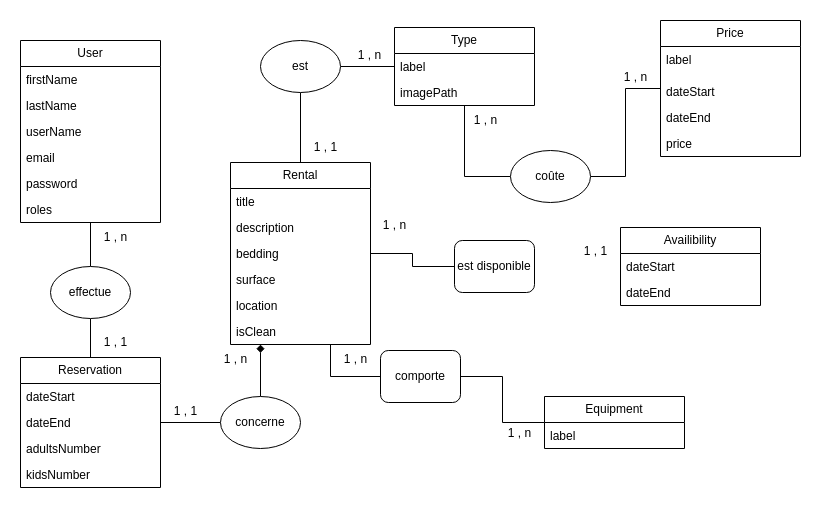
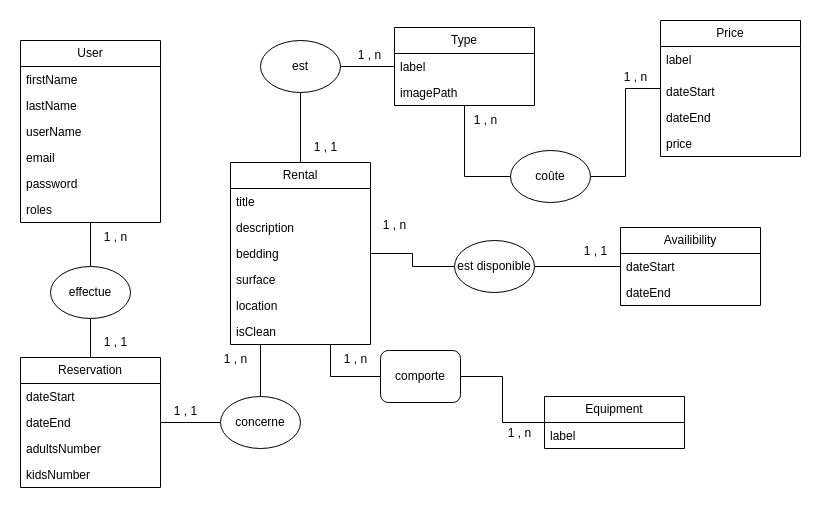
  <mxCell id="0" />
  <mxCell id="1" parent="0" />
  <mxCell id="2" style="edgeStyle=orthogonalEdgeStyle;rounded=0;orthogonalLoop=1;jettySize=auto;html=1;exitX=0.5;exitY=1;exitDx=0;exitDy=0;entryX=0.5;entryY=0;entryDx=0;entryDy=0;endArrow=none;startFill=0;" parent="1" source="3" target="40" edge="1"><mxGeometry relative="1" as="geometry" /></mxCell>
  <mxCell id="3" value="User" style="swimlane;fontStyle=0;childLayout=stackLayout;horizontal=1;startSize=26;fillColor=none;horizontalStack=0;resizeParent=1;resizeParentMax=0;resizeLast=0;collapsible=1;marginBottom=0;whiteSpace=wrap;html=1;" parent="1" vertex="1"><mxGeometry x="20" y="40" width="140" height="182" as="geometry" /></mxCell>
  <mxCell id="4" value="&lt;div&gt;firstName&lt;/div&gt;" style="text;strokeColor=none;fillColor=none;align=left;verticalAlign=top;spacingLeft=4;spacingRight=4;overflow=hidden;rotatable=0;points=[[0,0.5],[1,0.5]];portConstraint=eastwest;whiteSpace=wrap;html=1;" parent="3" vertex="1"><mxGeometry y="26" width="140" height="26" as="geometry" /></mxCell>
  <mxCell id="5" value="lastName" style="text;strokeColor=none;fillColor=none;align=left;verticalAlign=top;spacingLeft=4;spacingRight=4;overflow=hidden;rotatable=0;points=[[0,0.5],[1,0.5]];portConstraint=eastwest;whiteSpace=wrap;html=1;" parent="3" vertex="1"><mxGeometry y="52" width="140" height="26" as="geometry" /></mxCell>
  <mxCell id="6" value="userName" style="text;strokeColor=none;fillColor=none;align=left;verticalAlign=top;spacingLeft=4;spacingRight=4;overflow=hidden;rotatable=0;points=[[0,0.5],[1,0.5]];portConstraint=eastwest;whiteSpace=wrap;html=1;" parent="3" vertex="1"><mxGeometry y="78" width="140" height="26" as="geometry" /></mxCell>
  <mxCell id="7" value="&lt;div&gt;email&lt;/div&gt;" style="text;strokeColor=none;fillColor=none;align=left;verticalAlign=top;spacingLeft=4;spacingRight=4;overflow=hidden;rotatable=0;points=[[0,0.5],[1,0.5]];portConstraint=eastwest;whiteSpace=wrap;html=1;" parent="3" vertex="1"><mxGeometry y="104" width="140" height="26" as="geometry" /></mxCell>
  <mxCell id="8" value="password" style="text;strokeColor=none;fillColor=none;align=left;verticalAlign=top;spacingLeft=4;spacingRight=4;overflow=hidden;rotatable=0;points=[[0,0.5],[1,0.5]];portConstraint=eastwest;whiteSpace=wrap;html=1;" parent="3" vertex="1"><mxGeometry y="130" width="140" height="26" as="geometry" /></mxCell>
  <mxCell id="9" value="roles" style="text;strokeColor=none;fillColor=none;align=left;verticalAlign=top;spacingLeft=4;spacingRight=4;overflow=hidden;rotatable=0;points=[[0,0.5],[1,0.5]];portConstraint=eastwest;whiteSpace=wrap;html=1;" parent="3" vertex="1"><mxGeometry y="156" width="140" height="26" as="geometry" /></mxCell>
  <mxCell id="10" value="Price" style="swimlane;fontStyle=0;childLayout=stackLayout;horizontal=1;startSize=26;fillColor=none;horizontalStack=0;resizeParent=1;resizeParentMax=0;resizeLast=0;collapsible=1;marginBottom=0;whiteSpace=wrap;html=1;" parent="1" vertex="1"><mxGeometry x="660" y="20" width="140" height="136" as="geometry" /></mxCell>
  <mxCell id="11" value="label" style="text;strokeColor=none;fillColor=none;align=left;verticalAlign=top;spacingLeft=4;spacingRight=4;overflow=hidden;rotatable=0;points=[[0,0.5],[1,0.5]];portConstraint=eastwest;whiteSpace=wrap;html=1;" parent="10" vertex="1"><mxGeometry y="26" width="140" height="32" as="geometry" /></mxCell>
  <mxCell id="12" value="dateStart" style="text;strokeColor=none;fillColor=none;align=left;verticalAlign=top;spacingLeft=4;spacingRight=4;overflow=hidden;rotatable=0;points=[[0,0.5],[1,0.5]];portConstraint=eastwest;whiteSpace=wrap;html=1;" parent="10" vertex="1"><mxGeometry y="58" width="140" height="26" as="geometry" /></mxCell>
  <mxCell id="13" value="dateEnd" style="text;strokeColor=none;fillColor=none;align=left;verticalAlign=top;spacingLeft=4;spacingRight=4;overflow=hidden;rotatable=0;points=[[0,0.5],[1,0.5]];portConstraint=eastwest;whiteSpace=wrap;html=1;" parent="10" vertex="1"><mxGeometry y="84" width="140" height="26" as="geometry" /></mxCell>
  <mxCell id="14" value="price" style="text;strokeColor=none;fillColor=none;align=left;verticalAlign=top;spacingLeft=4;spacingRight=4;overflow=hidden;rotatable=0;points=[[0,0.5],[1,0.5]];portConstraint=eastwest;whiteSpace=wrap;html=1;" parent="10" vertex="1"><mxGeometry y="110" width="140" height="26" as="geometry" /></mxCell>
  <mxCell id="15" style="edgeStyle=orthogonalEdgeStyle;rounded=0;orthogonalLoop=1;jettySize=auto;html=1;entryX=0;entryY=0.5;entryDx=0;entryDy=0;endArrow=none;startFill=0;" parent="1" source="16" target="46" edge="1"><mxGeometry relative="1" as="geometry" /></mxCell>
  <mxCell id="16" value="Type" style="swimlane;fontStyle=0;childLayout=stackLayout;horizontal=1;startSize=26;fillColor=none;horizontalStack=0;resizeParent=1;resizeParentMax=0;resizeLast=0;collapsible=1;marginBottom=0;whiteSpace=wrap;html=1;" parent="1" vertex="1"><mxGeometry x="394" y="27" width="140" height="78" as="geometry" /></mxCell>
  <mxCell id="17" value="label" style="text;strokeColor=none;fillColor=none;align=left;verticalAlign=top;spacingLeft=4;spacingRight=4;overflow=hidden;rotatable=0;points=[[0,0.5],[1,0.5]];portConstraint=eastwest;whiteSpace=wrap;html=1;" parent="16" vertex="1"><mxGeometry y="26" width="140" height="26" as="geometry" /></mxCell>
  <mxCell id="18" value="&lt;div&gt;imagePath&lt;/div&gt;" style="text;strokeColor=none;fillColor=none;align=left;verticalAlign=top;spacingLeft=4;spacingRight=4;overflow=hidden;rotatable=0;points=[[0,0.5],[1,0.5]];portConstraint=eastwest;whiteSpace=wrap;html=1;" parent="16" vertex="1"><mxGeometry y="52" width="140" height="26" as="geometry" /></mxCell>
  <mxCell id="19" style="edgeStyle=orthogonalEdgeStyle;rounded=0;orthogonalLoop=1;jettySize=auto;html=1;entryX=0;entryY=0.5;entryDx=0;entryDy=0;endArrow=none;startFill=0;" parent="1" source="20" target="42" edge="1"><mxGeometry relative="1" as="geometry" /></mxCell>
  <mxCell id="20" value="Reservation" style="swimlane;fontStyle=0;childLayout=stackLayout;horizontal=1;startSize=26;fillColor=none;horizontalStack=0;resizeParent=1;resizeParentMax=0;resizeLast=0;collapsible=1;marginBottom=0;whiteSpace=wrap;html=1;" parent="1" vertex="1"><mxGeometry x="20" y="357" width="140" height="130" as="geometry" /></mxCell>
  <mxCell id="21" value="dateStart" style="text;strokeColor=none;fillColor=none;align=left;verticalAlign=top;spacingLeft=4;spacingRight=4;overflow=hidden;rotatable=0;points=[[0,0.5],[1,0.5]];portConstraint=eastwest;whiteSpace=wrap;html=1;" parent="20" vertex="1"><mxGeometry y="26" width="140" height="26" as="geometry" /></mxCell>
  <mxCell id="22" value="dateEnd" style="text;strokeColor=none;fillColor=none;align=left;verticalAlign=top;spacingLeft=4;spacingRight=4;overflow=hidden;rotatable=0;points=[[0,0.5],[1,0.5]];portConstraint=eastwest;whiteSpace=wrap;html=1;" parent="20" vertex="1"><mxGeometry y="52" width="140" height="26" as="geometry" /></mxCell>
  <mxCell id="23" value="adultsNumber" style="text;strokeColor=none;fillColor=none;align=left;verticalAlign=top;spacingLeft=4;spacingRight=4;overflow=hidden;rotatable=0;points=[[0,0.5],[1,0.5]];portConstraint=eastwest;whiteSpace=wrap;html=1;" parent="20" vertex="1"><mxGeometry y="78" width="140" height="26" as="geometry" /></mxCell>
  <mxCell id="24" value="kidsNumber" style="text;strokeColor=none;fillColor=none;align=left;verticalAlign=top;spacingLeft=4;spacingRight=4;overflow=hidden;rotatable=0;points=[[0,0.5],[1,0.5]];portConstraint=eastwest;whiteSpace=wrap;html=1;" parent="20" vertex="1"><mxGeometry y="104" width="140" height="26" as="geometry" /></mxCell>
  <mxCell id="25" style="edgeStyle=orthogonalEdgeStyle;rounded=0;orthogonalLoop=1;jettySize=auto;html=1;entryX=0.5;entryY=1;entryDx=0;entryDy=0;endArrow=none;startFill=0;" parent="1" source="27" target="44" edge="1"><mxGeometry relative="1" as="geometry" /></mxCell>
  <mxCell id="26" style="edgeStyle=orthogonalEdgeStyle;rounded=0;orthogonalLoop=1;jettySize=auto;html=1;entryX=0;entryY=0.5;entryDx=0;entryDy=0;endArrow=none;startFill=0;" parent="1" source="27" target="48" edge="1"><mxGeometry relative="1" as="geometry" /></mxCell>
  <mxCell id="27" value="Rental" style="swimlane;fontStyle=0;childLayout=stackLayout;horizontal=1;startSize=26;fillColor=none;horizontalStack=0;resizeParent=1;resizeParentMax=0;resizeLast=0;collapsible=1;marginBottom=0;whiteSpace=wrap;html=1;" parent="1" vertex="1"><mxGeometry x="230" y="162" width="140" height="182" as="geometry" /></mxCell>
  <mxCell id="28" value="title" style="text;strokeColor=none;fillColor=none;align=left;verticalAlign=top;spacingLeft=4;spacingRight=4;overflow=hidden;rotatable=0;points=[[0,0.5],[1,0.5]];portConstraint=eastwest;whiteSpace=wrap;html=1;" parent="27" vertex="1"><mxGeometry y="26" width="140" height="26" as="geometry" /></mxCell>
  <mxCell id="29" value="description" style="text;strokeColor=none;fillColor=none;align=left;verticalAlign=top;spacingLeft=4;spacingRight=4;overflow=hidden;rotatable=0;points=[[0,0.5],[1,0.5]];portConstraint=eastwest;whiteSpace=wrap;html=1;" parent="27" vertex="1"><mxGeometry y="52" width="140" height="26" as="geometry" /></mxCell>
  <mxCell id="30" value="bedding" style="text;strokeColor=none;fillColor=none;align=left;verticalAlign=top;spacingLeft=4;spacingRight=4;overflow=hidden;rotatable=0;points=[[0,0.5],[1,0.5]];portConstraint=eastwest;whiteSpace=wrap;html=1;" parent="27" vertex="1"><mxGeometry y="78" width="140" height="26" as="geometry" /></mxCell>
  <mxCell id="31" value="surface" style="text;strokeColor=none;fillColor=none;align=left;verticalAlign=top;spacingLeft=4;spacingRight=4;overflow=hidden;rotatable=0;points=[[0,0.5],[1,0.5]];portConstraint=eastwest;whiteSpace=wrap;html=1;" parent="27" vertex="1"><mxGeometry y="104" width="140" height="26" as="geometry" /></mxCell>
  <mxCell id="32" value="location" style="text;strokeColor=none;fillColor=none;align=left;verticalAlign=top;spacingLeft=4;spacingRight=4;overflow=hidden;rotatable=0;points=[[0,0.5],[1,0.5]];portConstraint=eastwest;whiteSpace=wrap;html=1;" parent="27" vertex="1"><mxGeometry y="130" width="140" height="26" as="geometry" /></mxCell>
  <mxCell id="33" value="isClean" style="text;strokeColor=none;fillColor=none;align=left;verticalAlign=top;spacingLeft=4;spacingRight=4;overflow=hidden;rotatable=0;points=[[0,0.5],[1,0.5]];portConstraint=eastwest;whiteSpace=wrap;html=1;" vertex="1" parent="27"><mxGeometry y="156" width="140" height="26" as="geometry" /></mxCell>
  <mxCell id="34" value="Availibility" style="swimlane;fontStyle=0;childLayout=stackLayout;horizontal=1;startSize=26;fillColor=none;horizontalStack=0;resizeParent=1;resizeParentMax=0;resizeLast=0;collapsible=1;marginBottom=0;whiteSpace=wrap;html=1;" parent="1" vertex="1"><mxGeometry x="620" y="227" width="140" height="78" as="geometry" /></mxCell>
  <mxCell id="35" value="dateStart" style="text;strokeColor=none;fillColor=none;align=left;verticalAlign=top;spacingLeft=4;spacingRight=4;overflow=hidden;rotatable=0;points=[[0,0.5],[1,0.5]];portConstraint=eastwest;whiteSpace=wrap;html=1;" parent="34" vertex="1"><mxGeometry y="26" width="140" height="26" as="geometry" /></mxCell>
  <mxCell id="36" value="dateEnd" style="text;strokeColor=none;fillColor=none;align=left;verticalAlign=top;spacingLeft=4;spacingRight=4;overflow=hidden;rotatable=0;points=[[0,0.5],[1,0.5]];portConstraint=eastwest;whiteSpace=wrap;html=1;" parent="34" vertex="1"><mxGeometry y="52" width="140" height="26" as="geometry" /></mxCell>
  <mxCell id="37" value="Equipment" style="swimlane;fontStyle=0;childLayout=stackLayout;horizontal=1;startSize=26;fillColor=none;horizontalStack=0;resizeParent=1;resizeParentMax=0;resizeLast=0;collapsible=1;marginBottom=0;whiteSpace=wrap;html=1;" parent="1" vertex="1"><mxGeometry x="544" y="396" width="140" height="52" as="geometry" /></mxCell>
  <mxCell id="38" value="label" style="text;strokeColor=none;fillColor=none;align=left;verticalAlign=top;spacingLeft=4;spacingRight=4;overflow=hidden;rotatable=0;points=[[0,0.5],[1,0.5]];portConstraint=eastwest;whiteSpace=wrap;html=1;" parent="37" vertex="1"><mxGeometry y="26" width="140" height="26" as="geometry" /></mxCell>
  <mxCell id="39" style="edgeStyle=orthogonalEdgeStyle;rounded=0;orthogonalLoop=1;jettySize=auto;html=1;exitX=0.5;exitY=1;exitDx=0;exitDy=0;entryX=0.5;entryY=0;entryDx=0;entryDy=0;endArrow=none;startFill=0;" parent="1" source="40" target="20" edge="1"><mxGeometry relative="1" as="geometry" /></mxCell>
  <mxCell id="40" value="&lt;div&gt;effectue&lt;/div&gt;" style="ellipse;whiteSpace=wrap;html=1;" parent="1" vertex="1"><mxGeometry x="50" y="266" width="80" height="52" as="geometry" /></mxCell>
- <mxCell id="41" style="edgeStyle=orthogonalEdgeStyle;rounded=0;orthogonalLoop=1;jettySize=auto;html=1;endArrow=diamond;startFill=0;" parent="1" source="42" target="27" edge="1"><mxGeometry relative="1" as="geometry"><Array as="points"><mxPoint x="260" y="330" /><mxPoint x="260" y="330" /></Array></mxGeometry></mxCell>
+ <mxCell id="41" style="edgeStyle=orthogonalEdgeStyle;rounded=0;orthogonalLoop=1;jettySize=auto;html=1;endArrow=none;startFill=0;" parent="1" source="42" target="27" edge="1"><mxGeometry relative="1" as="geometry"><Array as="points"><mxPoint x="260" y="330" /><mxPoint x="260" y="330" /></Array></mxGeometry></mxCell>
  <mxCell id="42" value="concerne" style="ellipse;whiteSpace=wrap;html=1;" parent="1" vertex="1"><mxGeometry x="220" y="396" width="80" height="52" as="geometry" /></mxCell>
  <mxCell id="43" style="edgeStyle=orthogonalEdgeStyle;rounded=0;orthogonalLoop=1;jettySize=auto;html=1;endArrow=none;startFill=0;" parent="1" source="44" target="16" edge="1"><mxGeometry relative="1" as="geometry" /></mxCell>
  <mxCell id="44" value="est" style="ellipse;whiteSpace=wrap;html=1;" parent="1" vertex="1"><mxGeometry x="260" y="40" width="80" height="52" as="geometry" /></mxCell>
  <mxCell id="45" style="edgeStyle=orthogonalEdgeStyle;rounded=0;orthogonalLoop=1;jettySize=auto;html=1;endArrow=none;startFill=0;" parent="1" source="46" target="10" edge="1"><mxGeometry relative="1" as="geometry" /></mxCell>
  <mxCell id="46" value="coûte" style="ellipse;whiteSpace=wrap;html=1;" parent="1" vertex="1"><mxGeometry x="510" y="150" width="80" height="52" as="geometry" /></mxCell>
- <mxCell id="48" value="est disponible" style="whiteSpace=wrap;html=1;rounded=1;" parent="1" vertex="1"><mxGeometry x="454" y="240" width="80" height="52" as="geometry" /></mxCell>
+ <mxCell id="47" style="edgeStyle=orthogonalEdgeStyle;rounded=0;orthogonalLoop=1;jettySize=auto;html=1;endArrow=none;startFill=0;" parent="1" source="48" target="34" edge="1"><mxGeometry relative="1" as="geometry" /></mxCell>
+ <mxCell id="48" value="est disponible" style="ellipse;whiteSpace=wrap;html=1;" parent="1" vertex="1"><mxGeometry x="454" y="240" width="80" height="52" as="geometry" /></mxCell>
  <mxCell id="49" style="edgeStyle=orthogonalEdgeStyle;rounded=0;orthogonalLoop=1;jettySize=auto;html=1;endArrow=none;startFill=0;" parent="1" source="51" target="27" edge="1"><mxGeometry relative="1" as="geometry"><Array as="points"><mxPoint x="330" y="376" /></Array></mxGeometry></mxCell>
  <mxCell id="50" style="edgeStyle=orthogonalEdgeStyle;rounded=0;orthogonalLoop=1;jettySize=auto;html=1;endArrow=none;startFill=0;" parent="1" source="51" target="37" edge="1"><mxGeometry relative="1" as="geometry" /></mxCell>
  <mxCell id="51" value="comporte" style="whiteSpace=wrap;html=1;rounded=1;" parent="1" vertex="1"><mxGeometry x="380" y="350" width="80" height="52" as="geometry" /></mxCell>
  <mxCell id="52" value="1 , n" style="text;html=1;align=center;verticalAlign=middle;resizable=0;points=[];autosize=1;strokeColor=none;fillColor=none;" parent="1" vertex="1"><mxGeometry x="494" y="418" width="50" height="30" as="geometry" /></mxCell>
  <mxCell id="53" value="1 , n" style="text;html=1;align=center;verticalAlign=middle;resizable=0;points=[];autosize=1;strokeColor=none;fillColor=none;" parent="1" vertex="1"><mxGeometry x="330" y="344" width="50" height="30" as="geometry" /></mxCell>
  <mxCell id="54" value="1 , 1" style="text;html=1;align=center;verticalAlign=middle;resizable=0;points=[];autosize=1;strokeColor=none;fillColor=none;" parent="1" vertex="1"><mxGeometry x="160" y="396" width="50" height="30" as="geometry" /></mxCell>
  <mxCell id="55" value="1 , 1" style="text;html=1;align=center;verticalAlign=middle;resizable=0;points=[];autosize=1;strokeColor=none;fillColor=none;" parent="1" vertex="1"><mxGeometry x="90" y="327" width="50" height="30" as="geometry" /></mxCell>
  <mxCell id="56" value="1 , n" style="text;html=1;align=center;verticalAlign=middle;resizable=0;points=[];autosize=1;strokeColor=none;fillColor=none;" parent="1" vertex="1"><mxGeometry x="90" y="222" width="50" height="30" as="geometry" /></mxCell>
  <mxCell id="57" value="1 , 1" style="text;html=1;align=center;verticalAlign=middle;resizable=0;points=[];autosize=1;strokeColor=none;fillColor=none;" parent="1" vertex="1"><mxGeometry x="300" y="132" width="50" height="30" as="geometry" /></mxCell>
  <mxCell id="58" value="1 , n" style="text;html=1;align=center;verticalAlign=middle;resizable=0;points=[];autosize=1;strokeColor=none;fillColor=none;" parent="1" vertex="1"><mxGeometry x="344" y="40" width="50" height="30" as="geometry" /></mxCell>
  <mxCell id="59" value="1 , n" style="text;html=1;align=center;verticalAlign=middle;resizable=0;points=[];autosize=1;strokeColor=none;fillColor=none;" parent="1" vertex="1"><mxGeometry x="460" y="105" width="50" height="30" as="geometry" /></mxCell>
  <mxCell id="60" value="1 , n" style="text;html=1;align=center;verticalAlign=middle;resizable=0;points=[];autosize=1;strokeColor=none;fillColor=none;" parent="1" vertex="1"><mxGeometry x="610" y="62" width="50" height="30" as="geometry" /></mxCell>
  <mxCell id="61" value="1 , 1" style="text;html=1;align=center;verticalAlign=middle;resizable=0;points=[];autosize=1;strokeColor=none;fillColor=none;" parent="1" vertex="1"><mxGeometry x="570" y="236" width="50" height="30" as="geometry" /></mxCell>
  <mxCell id="62" value="1 , n" style="text;html=1;align=center;verticalAlign=middle;resizable=0;points=[];autosize=1;strokeColor=none;fillColor=none;" parent="1" vertex="1"><mxGeometry x="369" y="210" width="50" height="30" as="geometry" /></mxCell>
  <mxCell id="63" value="1 , n" style="text;html=1;align=center;verticalAlign=middle;resizable=0;points=[];autosize=1;strokeColor=none;fillColor=none;" parent="1" vertex="1"><mxGeometry x="210" y="344" width="50" height="30" as="geometry" /></mxCell>
